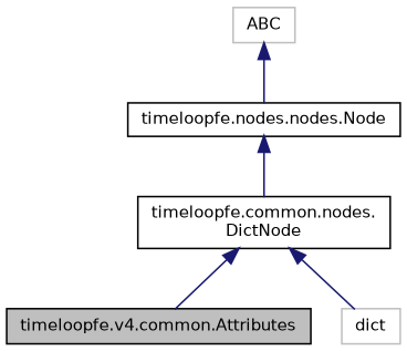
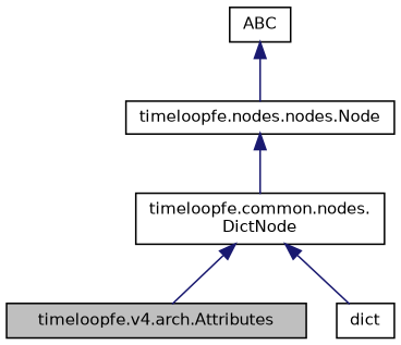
  digraph {
    node [color=black fillcolor=white fontname=Helvetica fontsize=10 shape=record style=filled]
    edge [color=midnightblue dir=back fontname=Helvetica fontsize=10 labelfontname=Helvetica labelfontsize=10 style=solid]
-   n1 [fillcolor=grey75 fontcolor=black height=0.2 label="timeloopfe.v4.common.Attributes" width=0.4]
+   n1 [fillcolor=grey75 fontcolor=black height=0.2 label="timeloopfe.v4.arch.Attributes" width=0.4]
    n2 [height=0.2 label="timeloopfe.common.nodes.\lDictNode" width=0.4]
-   n3 [color=grey75 height=0.2 label=dict width=0.4]
+   n3 [height=0.2 label=dict width=0.4]
    n4 [height=0.2 label="timeloopfe.nodes.nodes.Node" width=0.4]
-   n5 [color=grey75 height=0.2 label=ABC width=0.4]
+   n5 [height=0.2 label=ABC width=0.4]
    n2 -> n1
    n2 -> n3
    n4 -> n2
    n5 -> n4
  }
